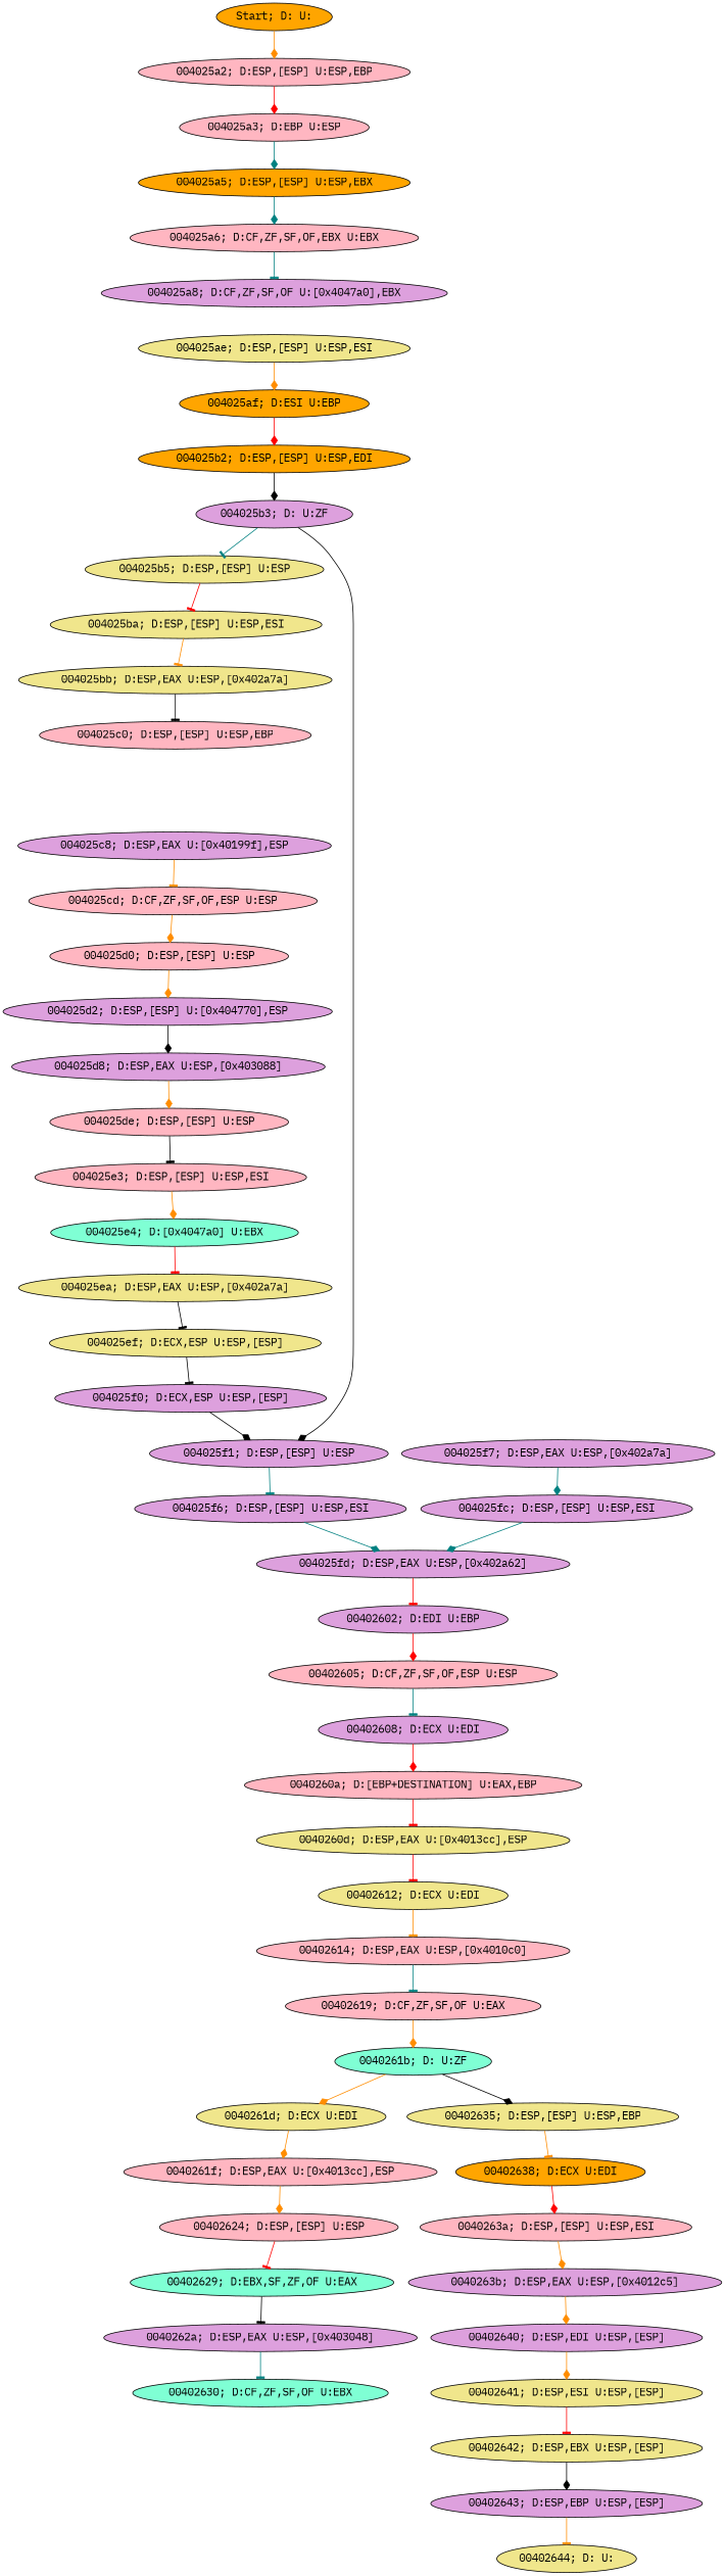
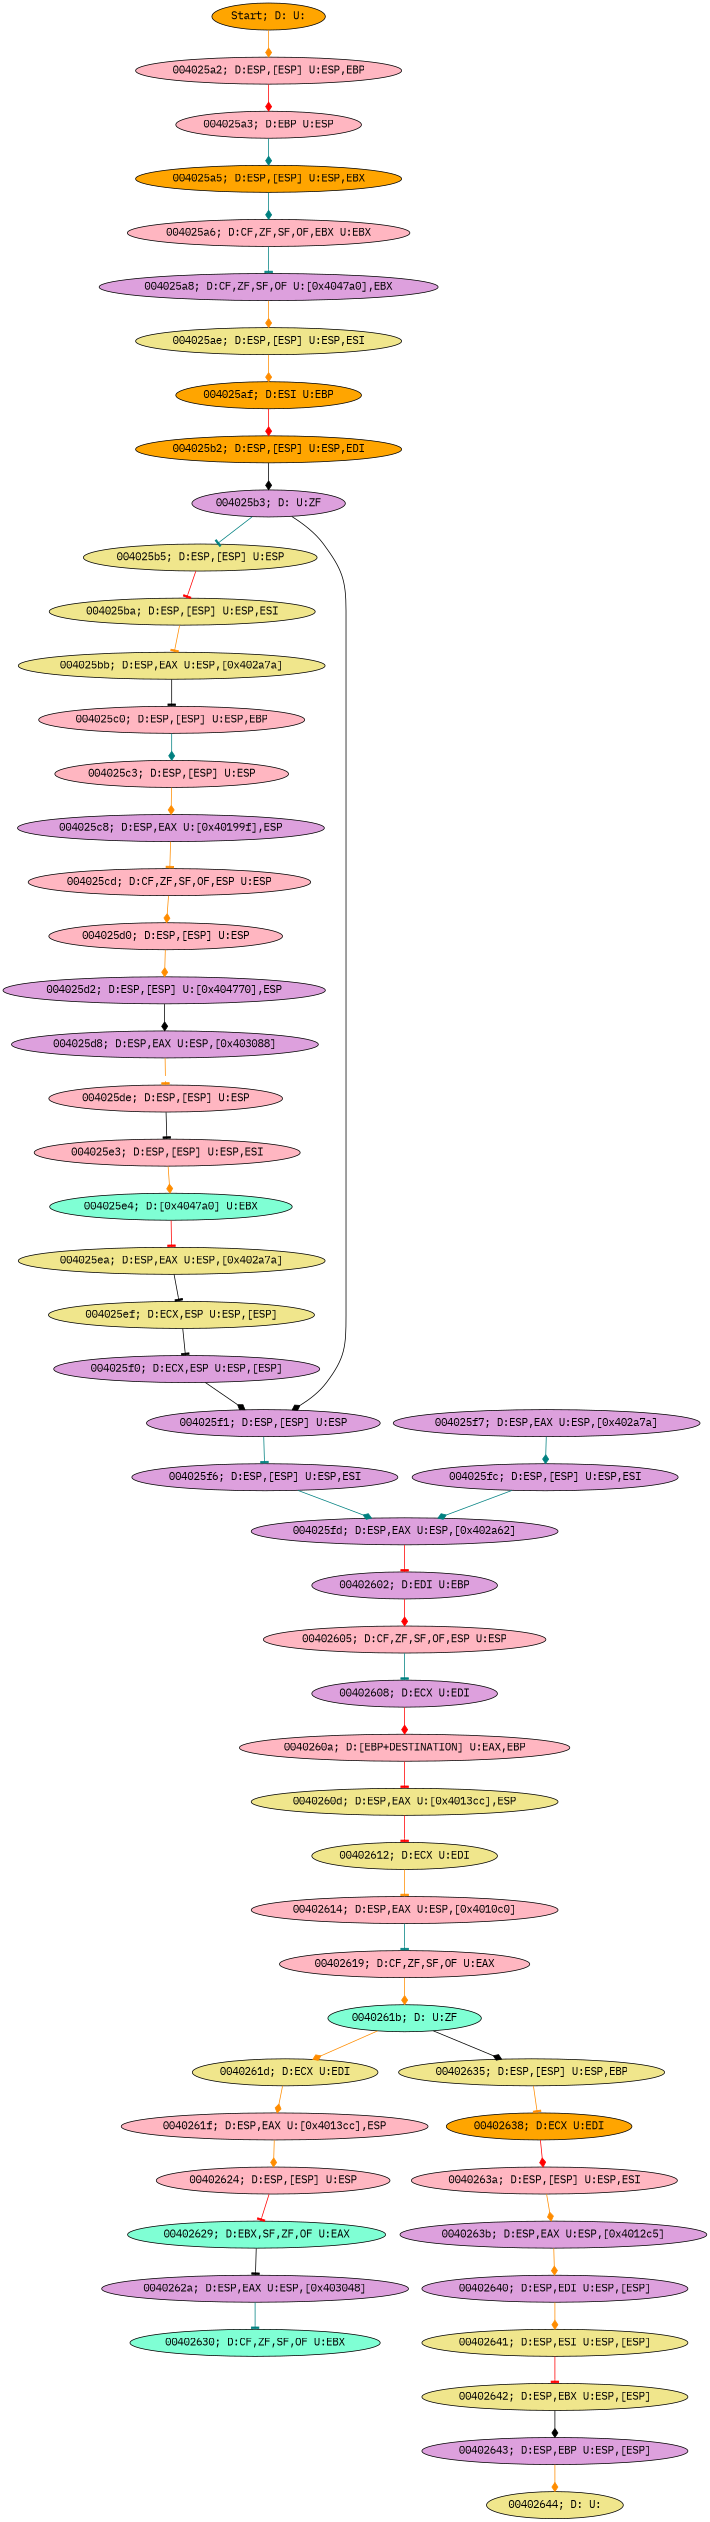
  digraph {
    fontname="IBM Plex Mono"
    node [fillcolor=plum fontname="IBM Plex Mono" style=filled]
    edge [arrowhead=diamond color=darkorange fontname="IBM Plex Mono"]
    n1 [fillcolor=orange label="Start; D: U:"]
    n2 [fillcolor=lightpink label="004025a2; D:ESP,[ESP] U:ESP,EBP"]
    n3 [fillcolor=lightpink label="004025a3; D:EBP U:ESP"]
    n4 [fillcolor=orange label="004025a5; D:ESP,[ESP] U:ESP,EBX"]
    n5 [fillcolor=lightpink label="004025a6; D:CF,ZF,SF,OF,EBX U:EBX"]
    n6 [label="004025a8; D:CF,ZF,SF,OF U:[0x4047a0],EBX"]
    n7 [fillcolor=khaki label="004025ae; D:ESP,[ESP] U:ESP,ESI"]
    n8 [fillcolor=orange label="004025af; D:ESI U:EBP"]
    n9 [fillcolor=orange label="004025b2; D:ESP,[ESP] U:ESP,EDI"]
    n10 [label="004025b3; D: U:ZF"]
    n11 [fillcolor=khaki label="004025b5; D:ESP,[ESP] U:ESP"]
    n12 [label="004025f1; D:ESP,[ESP] U:ESP"]
    n13 [fillcolor=khaki label="004025ba; D:ESP,[ESP] U:ESP,ESI"]
    n14 [label="004025f6; D:ESP,[ESP] U:ESP,ESI"]
    n15 [fillcolor=khaki label="004025bb; D:ESP,EAX U:ESP,[0x402a7a]"]
    n16 [fillcolor=lightpink label="004025c0; D:ESP,[ESP] U:ESP,EBP"]
+   n17 [fillcolor=lightpink label="004025c3; D:ESP,[ESP] U:ESP"]
    n18 [label="004025c8; D:ESP,EAX U:[0x40199f],ESP"]
    n19 [fillcolor=lightpink label="004025cd; D:CF,ZF,SF,OF,ESP U:ESP"]
    n20 [fillcolor=lightpink label="004025d0; D:ESP,[ESP] U:ESP"]
    n21 [label="004025d2; D:ESP,[ESP] U:[0x404770],ESP"]
    n22 [label="004025d8; D:ESP,EAX U:ESP,[0x403088]"]
    n23 [fillcolor=lightpink label="004025de; D:ESP,[ESP] U:ESP"]
    n24 [fillcolor=lightpink label="004025e3; D:ESP,[ESP] U:ESP,ESI"]
    n25 [fillcolor=aquamarine label="004025e4; D:[0x4047a0] U:EBX"]
    n26 [fillcolor=khaki label="004025ea; D:ESP,EAX U:ESP,[0x402a7a]"]
    n27 [fillcolor=khaki label="004025ef; D:ECX,ESP U:ESP,[ESP]"]
    n28 [label="004025f0; D:ECX,ESP U:ESP,[ESP]"]
    n29 [label="004025fd; D:ESP,EAX U:ESP,[0x402a62]"]
    n30 [label="004025f7; D:ESP,EAX U:ESP,[0x402a7a]"]
    n31 [label="004025fc; D:ESP,[ESP] U:ESP,ESI"]
    n32 [label="00402602; D:EDI U:EBP"]
    n33 [fillcolor=lightpink label="00402605; D:CF,ZF,SF,OF,ESP U:ESP"]
    n34 [label="00402608; D:ECX U:EDI"]
    n35 [fillcolor=lightpink label="0040260a; D:[EBP+DESTINATION] U:EAX,EBP"]
    n36 [fillcolor=khaki label="0040260d; D:ESP,EAX U:[0x4013cc],ESP"]
    n37 [fillcolor=khaki label="00402612; D:ECX U:EDI"]
    n38 [fillcolor=lightpink label="00402614; D:ESP,EAX U:ESP,[0x4010c0]"]
    n39 [fillcolor=lightpink label="00402619; D:CF,ZF,SF,OF U:EAX"]
    n40 [fillcolor=aquamarine label="0040261b; D: U:ZF"]
    n41 [fillcolor=khaki label="0040261d; D:ECX U:EDI"]
    n42 [fillcolor=khaki label="00402635; D:ESP,[ESP] U:ESP,EBP"]
    n43 [fillcolor=lightpink label="0040261f; D:ESP,EAX U:[0x4013cc],ESP"]
    n44 [fillcolor=orange label="00402638; D:ECX U:EDI"]
    n45 [fillcolor=lightpink label="00402624; D:ESP,[ESP] U:ESP"]
    n46 [fillcolor=aquamarine label="00402629; D:EBX,SF,ZF,OF U:EAX"]
    n47 [label="0040262a; D:ESP,EAX U:ESP,[0x403048]"]
    n48 [fillcolor=aquamarine label="00402630; D:CF,ZF,SF,OF U:EBX"]
    n49 [fillcolor=lightpink label="0040263a; D:ESP,[ESP] U:ESP,ESI"]
    n50 [label="0040263b; D:ESP,EAX U:ESP,[0x4012c5]"]
    n51 [label="00402640; D:ESP,EDI U:ESP,[ESP]"]
    n52 [fillcolor=khaki label="00402641; D:ESP,ESI U:ESP,[ESP]"]
    n53 [fillcolor=khaki label="00402642; D:ESP,EBX U:ESP,[ESP]"]
    n54 [label="00402643; D:ESP,EBP U:ESP,[ESP]"]
    n55 [fillcolor=khaki label="00402644; D: U:"]
    n1 -> n2
    n2 -> n3 [color=red]
    n3 -> n4 [color=teal]
    n4 -> n5 [color=teal]
    n5 -> n6 [arrowhead=tee color=teal]
+   n6 -> n7
    n7 -> n8
    n8 -> n9 [color=red]
    n9 -> n10 [color=black]
    n10 -> n11 [arrowhead=tee color=teal]
    n10 -> n12 [color=black]
    n11 -> n13 [arrowhead=tee color=red]
    n12 -> n14 [arrowhead=tee color=teal]
    n13 -> n15 [arrowhead=tee]
    n14 -> n29 [color=teal]
    n15 -> n16 [arrowhead=tee color=black]
+   n16 -> n17 [color=teal]
+   n17 -> n18
    n18 -> n19 [arrowhead=tee]
    n19 -> n20
    n20 -> n21
    n21 -> n22 [color=black]
-   n22 -> n23
+   n22 -> n23 [arrowhead=tee]
    n23 -> n24 [arrowhead=tee color=black]
    n24 -> n25
    n25 -> n26 [arrowhead=tee color=red]
    n26 -> n27 [arrowhead=tee color=black]
    n27 -> n28 [arrowhead=tee color=black]
    n28 -> n12 [color=black]
    n29 -> n32 [arrowhead=tee color=red]
    n30 -> n31 [color=teal]
    n31 -> n29 [color=teal]
    n32 -> n33 [color=red]
    n33 -> n34 [arrowhead=tee color=teal]
    n34 -> n35 [color=red]
    n35 -> n36 [arrowhead=tee color=red]
    n36 -> n37 [arrowhead=tee color=red]
    n37 -> n38 [arrowhead=tee]
    n38 -> n39 [arrowhead=tee color=teal]
    n39 -> n40
    n40 -> n41
    n40 -> n42 [color=black]
    n41 -> n43
    n42 -> n44 [arrowhead=tee]
    n43 -> n45
    n44 -> n49 [color=red]
    n45 -> n46 [arrowhead=tee color=red]
    n46 -> n47 [arrowhead=tee color=black]
    n47 -> n48 [arrowhead=tee color=teal]
    n49 -> n50
    n50 -> n51
    n51 -> n52
    n52 -> n53 [arrowhead=tee color=red]
    n53 -> n54 [color=black]
-   n54 -> n55 [arrowhead=tee]
+   n54 -> n55
  }
